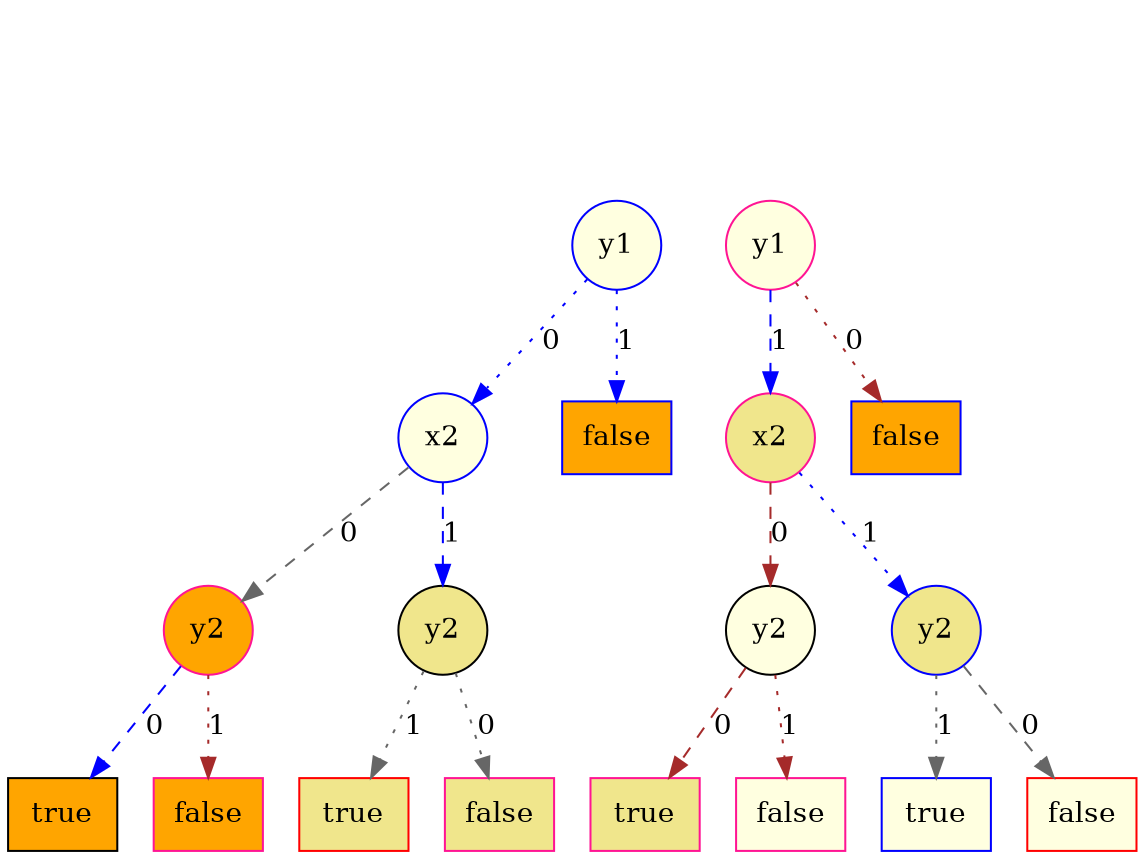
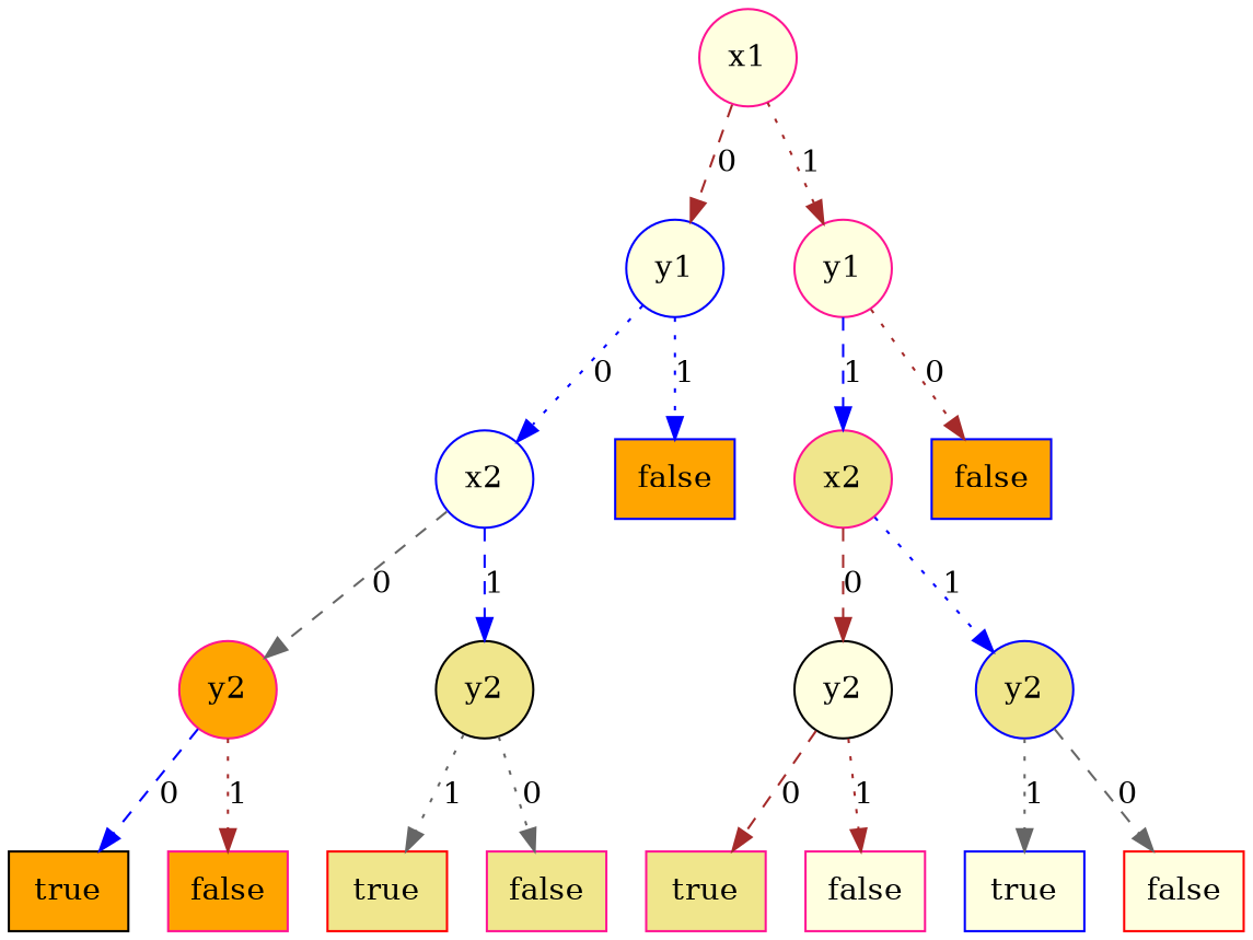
  digraph {
    fontsize=12
    node [shape=box style=filled fillcolor=lightyellow color=deeppink]
    edge [style=dotted color=brown]
+   n1 [label=x1 shape=circle]
    n2 [label=y1 shape=circle color=blue]
    n3 [label=y1 shape=circle]
    n4 [label=x2 shape=circle color=blue]
    n5 [label=false fillcolor=orange color=blue]
    n6 [label=x2 shape=circle fillcolor=khaki]
    n7 [label=false fillcolor=orange color=blue]
    n8 [label=y2 shape=circle fillcolor=orange]
    n9 [label=y2 shape=circle fillcolor=khaki color=black]
    n10 [label=y2 shape=circle color=black]
    n11 [label=y2 shape=circle fillcolor=khaki color=blue]
    n12 [label=true fillcolor=orange color=black]
    n13 [label=false fillcolor=orange]
    n14 [label=true fillcolor=khaki color=red]
    n15 [label=false fillcolor=khaki]
    n16 [label=true fillcolor=khaki]
    n17 [label=false]
    n18 [label=true color=blue]
    n19 [label=false color=red]
+   n1 -> n2 [label=0 style=dashed]
+   n1 -> n3 [label=1]
    n2 -> n4 [label=0 color=blue]
    n2 -> n5 [label=1 color=blue]
    n3 -> n6 [label=1 style=dashed color=blue]
    n3 -> n7 [label=0]
    n4 -> n8 [label=0 style=dashed color=gray40]
    n4 -> n9 [label=1 style=dashed color=blue]
    n6 -> n10 [label=0 style=dashed]
    n6 -> n11 [label=1 color=blue]
    n8 -> n12 [label=0 style=dashed color=blue]
    n8 -> n13 [label=1]
    n9 -> n14 [label=1 color=gray40]
    n9 -> n15 [label=0 color=gray40]
    n10 -> n16 [label=0 style=dashed]
    n10 -> n17 [label=1]
    n11 -> n18 [label=1 color=gray40]
    n11 -> n19 [label=0 style=dashed color=gray40]
  }
